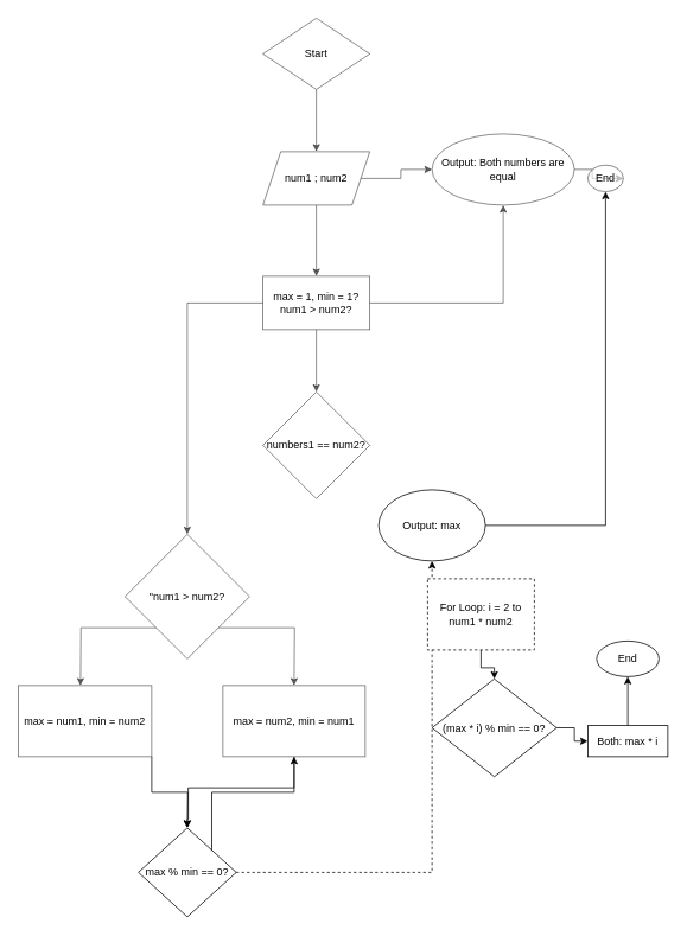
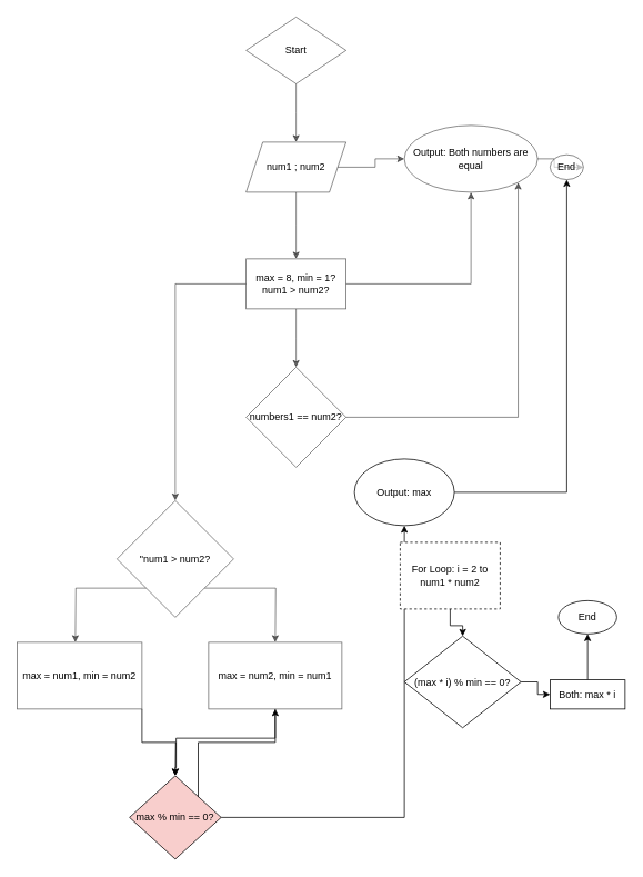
  <mxCell id="0" />
  <mxCell id="1" parent="0" />
  <mxCell id="2" style="edgeStyle=orthogonalEdgeStyle;rounded=0;orthogonalLoop=1;jettySize=auto;html=1;exitX=0.5;exitY=1;exitDx=0;exitDy=0;opacity=60;" edge="1" parent="1" source="3"><mxGeometry relative="1" as="geometry"><mxPoint x="355" y="170" as="targetPoint" /></mxGeometry></mxCell>
  <mxCell id="3" value="Start" style="rhombus;whiteSpace=wrap;html=1;opacity=60;" vertex="1" parent="1"><mxGeometry x="295" y="20" width="120" height="80" as="geometry" /></mxCell>
  <mxCell id="4" style="edgeStyle=orthogonalEdgeStyle;rounded=0;orthogonalLoop=1;jettySize=auto;html=1;exitX=0.5;exitY=1;exitDx=0;exitDy=0;opacity=60;" edge="1" parent="1" source="6"><mxGeometry relative="1" as="geometry"><mxPoint x="355" y="310" as="targetPoint" /></mxGeometry></mxCell>
  <mxCell id="5" style="edgeStyle=orthogonalEdgeStyle;rounded=0;orthogonalLoop=1;jettySize=auto;html=1;exitX=1;exitY=0.5;exitDx=0;exitDy=0;opacity=60;" edge="1" parent="1" source="6" target="14"><mxGeometry relative="1" as="geometry"><mxPoint x="530" y="200.217" as="targetPoint" /></mxGeometry></mxCell>
  <mxCell id="6" value="num1 ; num2" style="shape=parallelogram;perimeter=parallelogramPerimeter;whiteSpace=wrap;html=1;fixedSize=1;opacity=60;" vertex="1" parent="1"><mxGeometry x="295" y="170" width="120" height="60" as="geometry" /></mxCell>
  <mxCell id="7" style="edgeStyle=orthogonalEdgeStyle;rounded=0;orthogonalLoop=1;jettySize=auto;html=1;exitX=0.5;exitY=1;exitDx=0;exitDy=0;opacity=60;" edge="1" parent="1" source="10"><mxGeometry relative="1" as="geometry"><mxPoint x="355" y="440" as="targetPoint" /></mxGeometry></mxCell>
  <mxCell id="8" style="edgeStyle=orthogonalEdgeStyle;rounded=0;orthogonalLoop=1;jettySize=auto;html=1;exitX=1;exitY=0.5;exitDx=0;exitDy=0;entryX=0.5;entryY=1;entryDx=0;entryDy=0;opacity=60;" edge="1" parent="1" source="10" target="14"><mxGeometry relative="1" as="geometry" /></mxCell>
  <mxCell id="9" style="edgeStyle=orthogonalEdgeStyle;rounded=0;orthogonalLoop=1;jettySize=auto;html=1;opacity=60;" edge="1" parent="1" source="10" target="18"><mxGeometry relative="1" as="geometry"><mxPoint x="210" y="640" as="targetPoint" /></mxGeometry></mxCell>
- <mxCell id="10" value="max = 1, min = 1?&lt;br&gt;num1 &amp;gt; num2?" style="rounded=0;whiteSpace=wrap;html=1;opacity=60;" vertex="1" parent="1"><mxGeometry x="295" y="310" width="120" height="60" as="geometry" /></mxCell>
+ <mxCell id="10" value="max = 8, min = 1?&lt;br&gt;num1 &amp;gt; num2?" style="rounded=0;whiteSpace=wrap;html=1;opacity=60;" vertex="1" parent="1"><mxGeometry x="295" y="310" width="120" height="60" as="geometry" /></mxCell>
+ <mxCell id="11" style="edgeStyle=orthogonalEdgeStyle;rounded=0;orthogonalLoop=1;jettySize=auto;html=1;exitX=1;exitY=0.5;exitDx=0;exitDy=0;entryX=1;entryY=1;entryDx=0;entryDy=0;opacity=60;" edge="1" parent="1" source="12" target="14"><mxGeometry relative="1" as="geometry" /></mxCell>
  <mxCell id="12" value="numbers1 == num2?" style="rhombus;whiteSpace=wrap;html=1;opacity=60;" vertex="1" parent="1"><mxGeometry x="295" y="440" width="120" height="120" as="geometry" /></mxCell>
  <mxCell id="13" style="edgeStyle=orthogonalEdgeStyle;rounded=0;orthogonalLoop=1;jettySize=auto;html=1;exitX=1;exitY=0.5;exitDx=0;exitDy=0;opacity=60;" edge="1" parent="1" source="14" target="15"><mxGeometry relative="1" as="geometry"><mxPoint x="710" y="199.824" as="targetPoint" /></mxGeometry></mxCell>
  <mxCell id="14" value="Output: Both numbers are equal" style="ellipse;whiteSpace=wrap;html=1;opacity=60;" vertex="1" parent="1"><mxGeometry x="485" y="150" width="160" height="80" as="geometry" /></mxCell>
  <mxCell id="15" value="End" style="ellipse;whiteSpace=wrap;html=1;opacity=60;" vertex="1" parent="1"><mxGeometry x="660" y="185.09" width="40" height="29.82" as="geometry" /></mxCell>
  <mxCell id="16" style="edgeStyle=orthogonalEdgeStyle;rounded=0;orthogonalLoop=1;jettySize=auto;html=1;exitX=0;exitY=1;exitDx=0;exitDy=0;opacity=60;" edge="1" parent="1" source="18"><mxGeometry relative="1" as="geometry"><mxPoint x="90" y="770" as="targetPoint" /></mxGeometry></mxCell>
  <mxCell id="17" style="edgeStyle=orthogonalEdgeStyle;rounded=0;orthogonalLoop=1;jettySize=auto;html=1;exitX=1;exitY=1;exitDx=0;exitDy=0;opacity=60;" edge="1" parent="1" source="18"><mxGeometry relative="1" as="geometry"><mxPoint x="330" y="770" as="targetPoint" /></mxGeometry></mxCell>
  <mxCell id="18" value="&quot;num1 &amp;gt; num2?" style="rhombus;whiteSpace=wrap;html=1;opacity=60;" vertex="1" parent="1"><mxGeometry x="140" y="600" width="140" height="140" as="geometry" /></mxCell>
  <mxCell id="19" style="edgeStyle=orthogonalEdgeStyle;rounded=0;orthogonalLoop=1;jettySize=auto;html=1;exitX=1;exitY=1;exitDx=0;exitDy=0;" edge="1" parent="1" source="20"><mxGeometry relative="1" as="geometry"><mxPoint x="210" y="930" as="targetPoint" /></mxGeometry></mxCell>
  <mxCell id="20" value="max = num1, min = num2" style="rounded=0;whiteSpace=wrap;html=1;opacity=60;" vertex="1" parent="1"><mxGeometry x="20" y="770" width="150" height="80" as="geometry" /></mxCell>
  <mxCell id="21" style="edgeStyle=orthogonalEdgeStyle;rounded=0;orthogonalLoop=1;jettySize=auto;html=1;exitX=0.5;exitY=1;exitDx=0;exitDy=0;" edge="1" parent="1" source="22"><mxGeometry relative="1" as="geometry"><mxPoint x="210" y="930" as="targetPoint" /><Array as="points"><mxPoint x="330" y="885" /><mxPoint x="211" y="885" /><mxPoint x="211" y="920" /></Array></mxGeometry></mxCell>
  <mxCell id="22" value="max = num2, min = num1" style="rounded=0;whiteSpace=wrap;html=1;opacity=60;" vertex="1" parent="1"><mxGeometry x="250" y="770" width="160" height="80" as="geometry" /></mxCell>
- <mxCell id="23" style="edgeStyle=orthogonalEdgeStyle;rounded=0;orthogonalLoop=1;jettySize=auto;html=1;exitX=1;exitY=0.5;exitDx=0;exitDy=0;entryX=0.5;entryY=1;entryDx=0;entryDy=0;dashed=1;" edge="1" parent="1" source="25" target="27"><mxGeometry relative="1" as="geometry"><mxPoint x="490" y="890" as="targetPoint" /></mxGeometry></mxCell>
+ <mxCell id="23" style="edgeStyle=orthogonalEdgeStyle;rounded=0;orthogonalLoop=1;jettySize=auto;html=1;exitX=1;exitY=0.5;exitDx=0;exitDy=0;entryX=0.5;entryY=1;entryDx=0;entryDy=0;" edge="1" parent="1" source="25" target="27"><mxGeometry relative="1" as="geometry"><mxPoint x="490" y="890" as="targetPoint" /></mxGeometry></mxCell>
  <mxCell id="24" style="edgeStyle=orthogonalEdgeStyle;rounded=0;orthogonalLoop=1;jettySize=auto;html=1;exitX=1;exitY=1;exitDx=0;exitDy=0;" edge="1" parent="1" source="25" target="22"><mxGeometry relative="1" as="geometry"><mxPoint x="490" y="730" as="targetPoint" /></mxGeometry></mxCell>
- <mxCell id="25" value="max % min == 0?" style="rhombus;whiteSpace=wrap;html=1;" vertex="1" parent="1"><mxGeometry x="155" y="930" width="110" height="100" as="geometry" /></mxCell>
+ <mxCell id="25" value="max % min == 0?" style="rhombus;whiteSpace=wrap;html=1;fillColor=#f8cecc;" vertex="1" parent="1"><mxGeometry x="155" y="930" width="110" height="100" as="geometry" /></mxCell>
  <mxCell id="26" style="edgeStyle=orthogonalEdgeStyle;rounded=0;orthogonalLoop=1;jettySize=auto;html=1;exitX=1;exitY=0.5;exitDx=0;exitDy=0;entryX=0.5;entryY=1;entryDx=0;entryDy=0;" edge="1" parent="1" source="27" target="15"><mxGeometry relative="1" as="geometry" /></mxCell>
  <mxCell id="27" value="Output: max" style="ellipse;whiteSpace=wrap;html=1;" vertex="1" parent="1"><mxGeometry x="425" y="550" width="120" height="80" as="geometry" /></mxCell>
  <mxCell id="28" style="edgeStyle=orthogonalEdgeStyle;rounded=0;orthogonalLoop=1;jettySize=auto;html=1;exitX=0.5;exitY=1;exitDx=0;exitDy=0;" edge="1" parent="1" source="29" target="31"><mxGeometry relative="1" as="geometry"><mxPoint x="549.774" y="810" as="targetPoint" /></mxGeometry></mxCell>
  <mxCell id="29" value="For Loop: i = 2 to num1 * num2" style="rounded=0;whiteSpace=wrap;html=1;dashed=1;" vertex="1" parent="1"><mxGeometry x="480" y="650" width="120" height="80" as="geometry" /></mxCell>
  <mxCell id="30" style="edgeStyle=orthogonalEdgeStyle;rounded=0;orthogonalLoop=1;jettySize=auto;html=1;" edge="1" parent="1" source="31" target="33"><mxGeometry relative="1" as="geometry"><mxPoint x="650" y="825" as="targetPoint" /></mxGeometry></mxCell>
  <mxCell id="31" value="(max * i) % min == 0?" style="rhombus;whiteSpace=wrap;html=1;" vertex="1" parent="1"><mxGeometry x="485" y="762.5" width="140" height="110" as="geometry" /></mxCell>
  <mxCell id="32" style="edgeStyle=orthogonalEdgeStyle;rounded=0;orthogonalLoop=1;jettySize=auto;html=1;" edge="1" parent="1" source="33" target="34"><mxGeometry relative="1" as="geometry"><mxPoint x="665" y="760" as="targetPoint" /></mxGeometry></mxCell>
  <mxCell id="33" value="Both: max * i" style="rounded=0;whiteSpace=wrap;html=1;" vertex="1" parent="1"><mxGeometry x="660" y="815" width="90" height="35" as="geometry" /></mxCell>
  <mxCell id="34" value="End" style="ellipse;whiteSpace=wrap;html=1;" vertex="1" parent="1"><mxGeometry x="670" y="720" width="70" height="40" as="geometry" /></mxCell>
